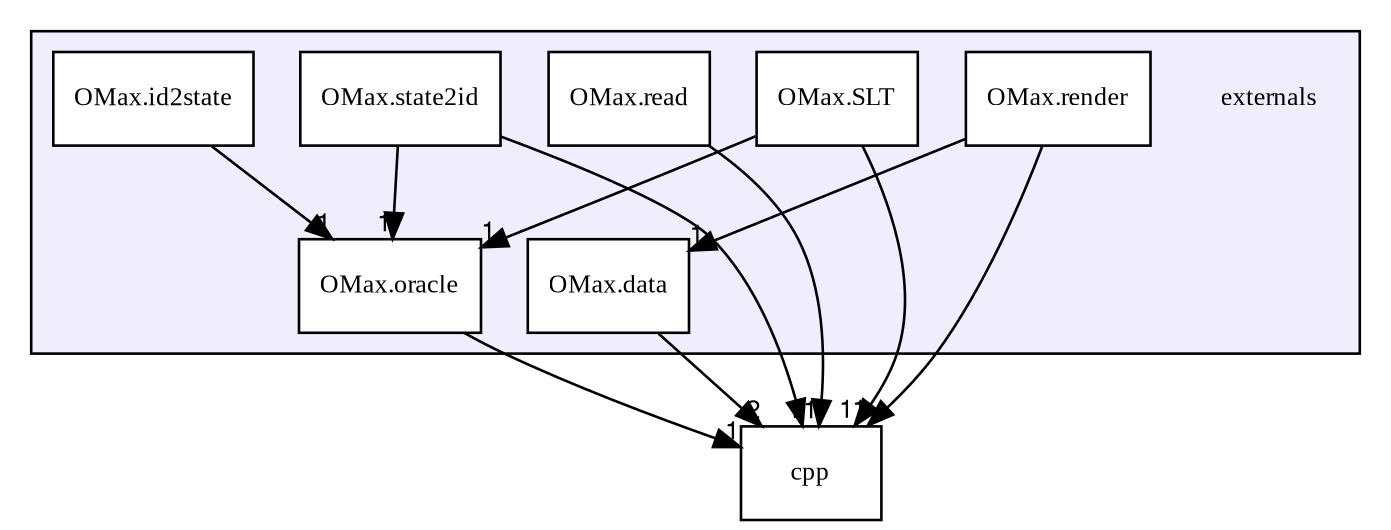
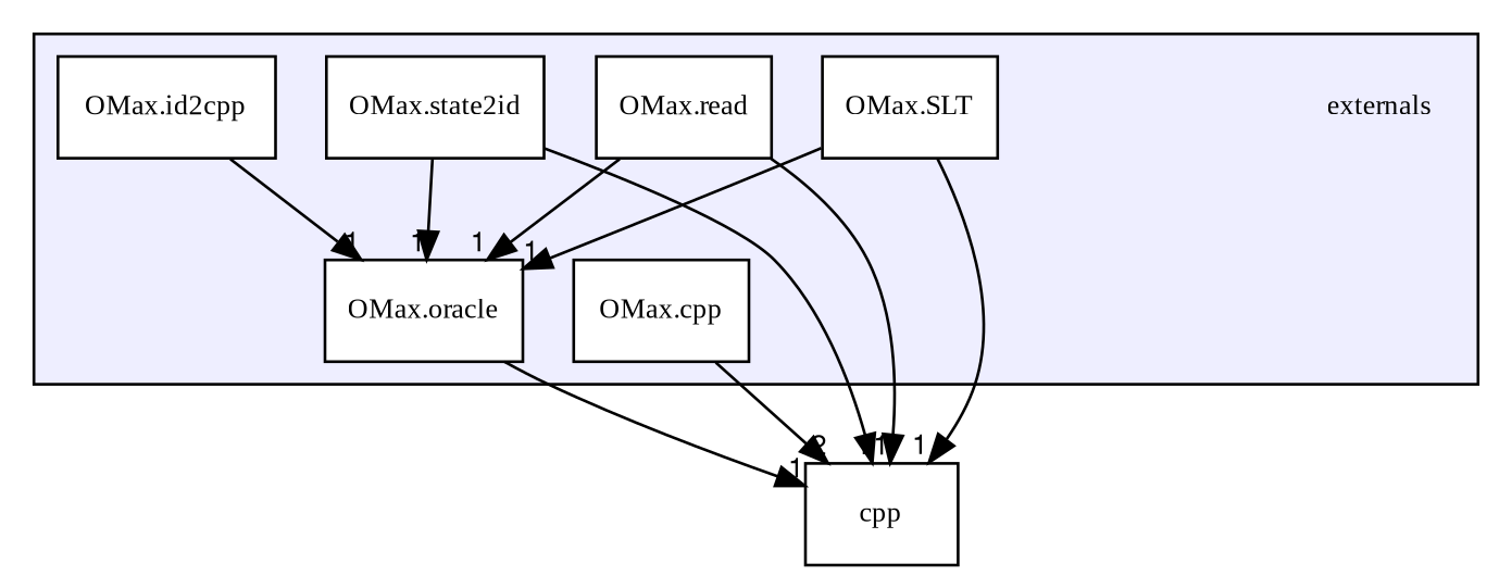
  digraph {
    compound=true
    fontname="Liberation Serif"
    node [fontname="Liberation Serif" fontsize=10 shape=box color=black fillcolor=white style=filled]
    edge [fontname="Liberation Serif" headlabel=1 labeldistance=1.5 labelfontname=FreeSans labelfontsize=10]
    n1 [label=externals shape=plaintext color="" fillcolor="" style=""]
-   n2 [label="OMax.data"]
-   n3 [label="OMax.id2state"]
+   n2 [label="OMax.cpp"]
+   n3 [label="OMax.id2cpp"]
    n4 [label="OMax.oracle"]
    n5 [label="OMax.read"]
-   n6 [label="OMax.render"]
    n7 [label="OMax.SLT"]
    n8 [label="OMax.state2id"]
    n9 [label=cpp color="" fillcolor="" style=""]
    subgraph cluster_1 {
      bgcolor="#eeeeff"
      pencolor=black
      n1
      n2
      n3
      n4
      n5
-     n6
      n7
      n8
    }
    n2 -> n9 [headlabel=2]
    n3 -> n4
    n4 -> n9
+   n5 -> n4
    n5 -> n9
-   n6 -> n2
-   n6 -> n9
    n7 -> n4
    n7 -> n9
    n8 -> n4
    n8 -> n9
  }
